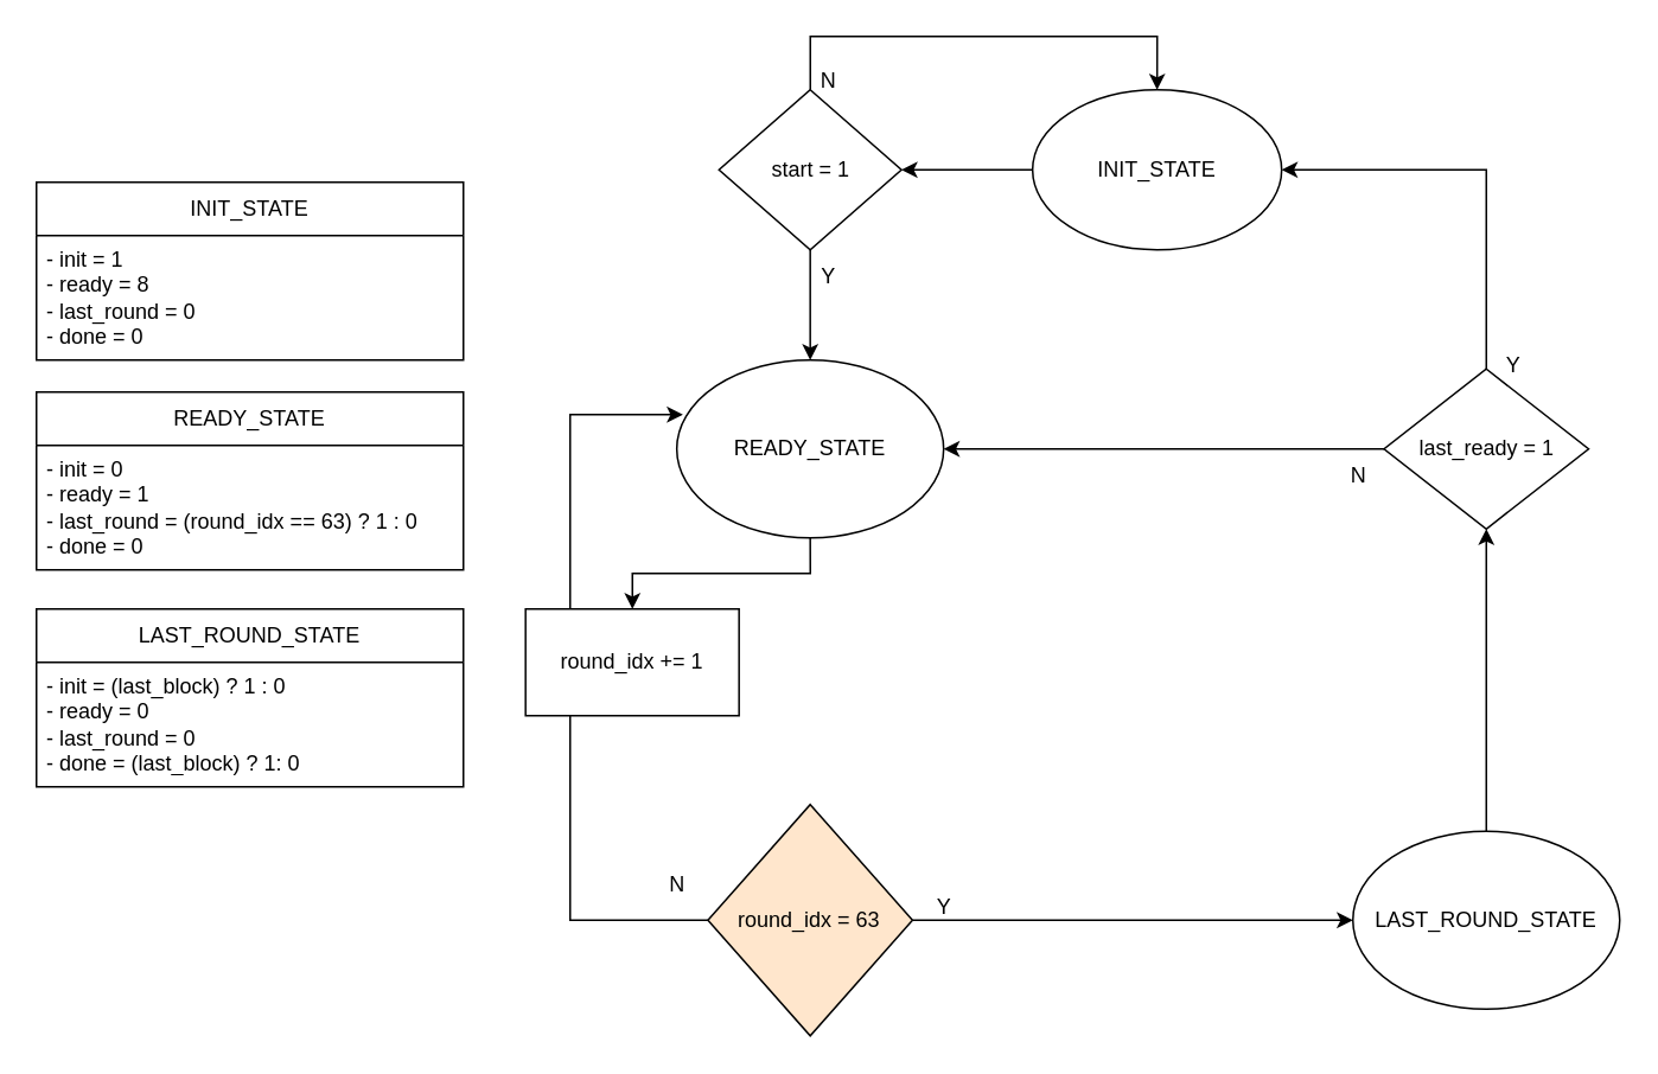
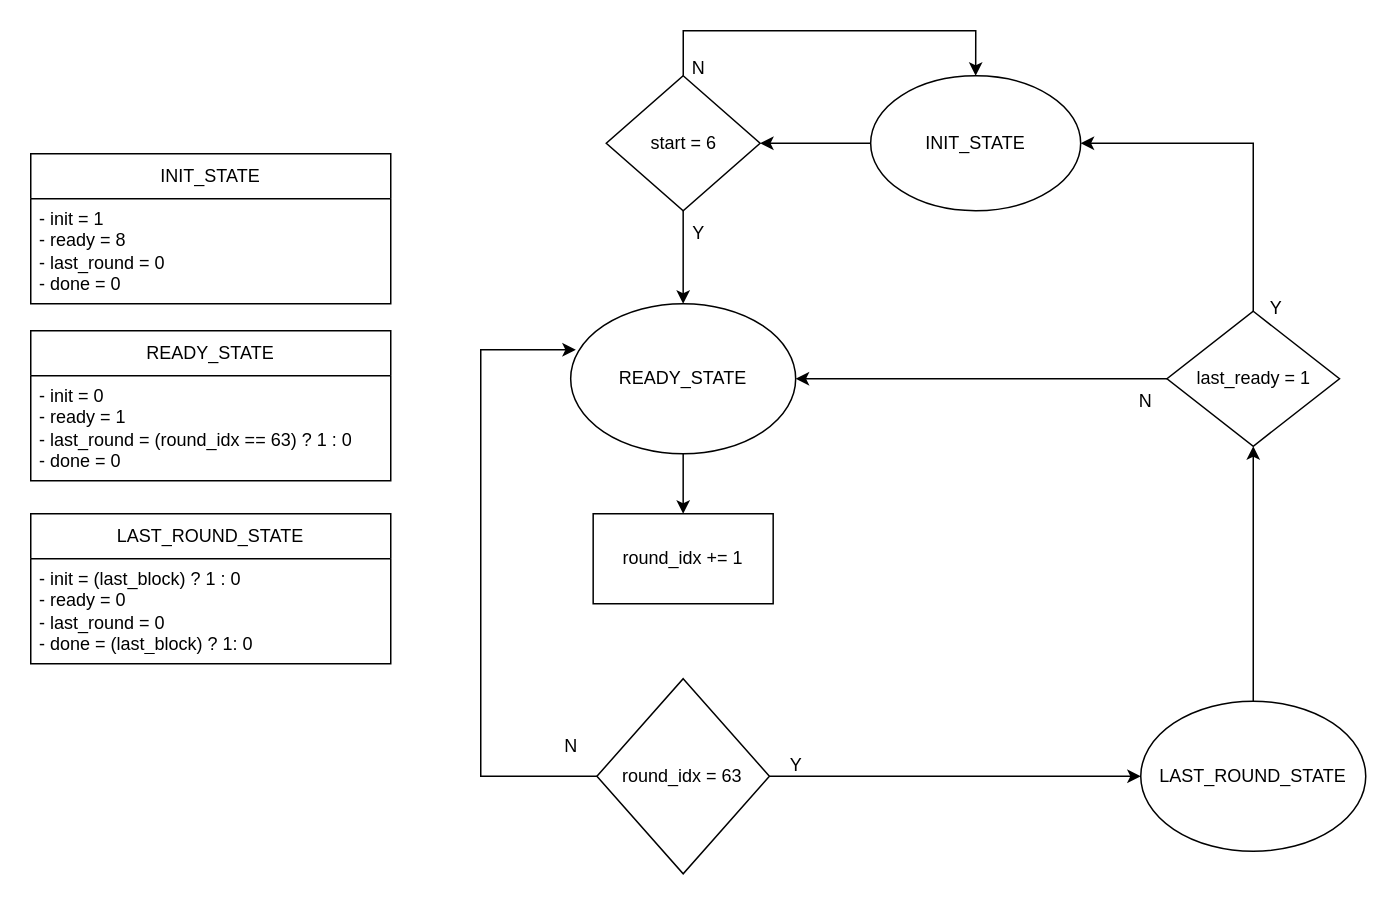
  <mxCell id="0" />
  <mxCell id="1" parent="0" />
  <mxCell id="2" value="" style="edgeStyle=orthogonalEdgeStyle;rounded=0;orthogonalLoop=1;jettySize=auto;html=1;" parent="1" source="3" target="14" edge="1"><mxGeometry relative="1" as="geometry" /></mxCell>
  <mxCell id="3" value="INIT_STATE" style="ellipse;whiteSpace=wrap;html=1;" parent="1" vertex="1"><mxGeometry x="579.95" y="50" width="140" height="90" as="geometry" /></mxCell>
  <mxCell id="4" value="" style="edgeStyle=orthogonalEdgeStyle;rounded=0;orthogonalLoop=1;jettySize=auto;html=1;" parent="1" source="5" target="21" edge="1"><mxGeometry relative="1" as="geometry" /></mxCell>
  <mxCell id="5" value="READY_STATE" style="ellipse;whiteSpace=wrap;html=1;" parent="1" vertex="1"><mxGeometry x="379.95" y="202" width="150" height="100" as="geometry" /></mxCell>
  <mxCell id="6" style="edgeStyle=orthogonalEdgeStyle;rounded=0;orthogonalLoop=1;jettySize=auto;html=1;" parent="1" source="7" target="9" edge="1"><mxGeometry relative="1" as="geometry" /></mxCell>
- <mxCell id="7" value="round_idx = 63" style="rhombus;whiteSpace=wrap;html=1;fillColor=#ffe6cc;" parent="1" vertex="1"><mxGeometry x="397.45" y="452" width="115" height="130" as="geometry" /></mxCell>
+ <mxCell id="7" value="round_idx = 63" style="rhombus;whiteSpace=wrap;html=1;" parent="1" vertex="1"><mxGeometry x="397.45" y="452" width="115" height="130" as="geometry" /></mxCell>
  <mxCell id="8" value="" style="edgeStyle=orthogonalEdgeStyle;rounded=0;orthogonalLoop=1;jettySize=auto;html=1;" parent="1" source="9" target="17" edge="1"><mxGeometry relative="1" as="geometry" /></mxCell>
  <mxCell id="9" value="LAST_ROUND_STATE" style="ellipse;whiteSpace=wrap;html=1;" parent="1" vertex="1"><mxGeometry x="760" y="467" width="150" height="100" as="geometry" /></mxCell>
  <mxCell id="10" value="Y" style="text;html=1;align=center;verticalAlign=middle;resizable=0;points=[];autosize=1;strokeColor=none;fillColor=none;" parent="1" vertex="1"><mxGeometry x="514.95" y="495" width="30" height="30" as="geometry" /></mxCell>
  <mxCell id="11" value="N" style="text;html=1;align=center;verticalAlign=middle;resizable=0;points=[];autosize=1;strokeColor=none;fillColor=none;" parent="1" vertex="1"><mxGeometry x="364.95" y="482" width="30" height="30" as="geometry" /></mxCell>
  <mxCell id="12" value="" style="edgeStyle=orthogonalEdgeStyle;rounded=0;orthogonalLoop=1;jettySize=auto;html=1;" parent="1" source="14" target="5" edge="1"><mxGeometry relative="1" as="geometry" /></mxCell>
  <mxCell id="13" style="edgeStyle=orthogonalEdgeStyle;rounded=0;orthogonalLoop=1;jettySize=auto;html=1;entryX=0.5;entryY=0;entryDx=0;entryDy=0;" parent="1" source="14" target="3" edge="1"><mxGeometry relative="1" as="geometry"><mxPoint x="469.95" y="-20" as="targetPoint" /><Array as="points"><mxPoint x="455" y="20" /><mxPoint x="650" y="20" /></Array></mxGeometry></mxCell>
- <mxCell id="14" value="start = 1" style="rhombus;whiteSpace=wrap;html=1;" parent="1" vertex="1"><mxGeometry x="403.68" y="50" width="102.55" height="90" as="geometry" /></mxCell>
+ <mxCell id="14" value="start = 6" style="rhombus;whiteSpace=wrap;html=1;" parent="1" vertex="1"><mxGeometry x="403.68" y="50" width="102.55" height="90" as="geometry" /></mxCell>
  <mxCell id="15" style="edgeStyle=orthogonalEdgeStyle;rounded=0;orthogonalLoop=1;jettySize=auto;html=1;entryX=1;entryY=0.5;entryDx=0;entryDy=0;" parent="1" source="17" target="5" edge="1"><mxGeometry relative="1" as="geometry" /></mxCell>
  <mxCell id="16" style="edgeStyle=orthogonalEdgeStyle;rounded=0;orthogonalLoop=1;jettySize=auto;html=1;entryX=1;entryY=0.5;entryDx=0;entryDy=0;" parent="1" source="17" target="3" edge="1"><mxGeometry relative="1" as="geometry"><mxPoint x="835" y="70" as="targetPoint" /><Array as="points"><mxPoint x="835" y="95" /></Array></mxGeometry></mxCell>
  <mxCell id="17" value="last_ready = 1" style="rhombus;whiteSpace=wrap;html=1;" parent="1" vertex="1"><mxGeometry x="777.5" y="207" width="115" height="90" as="geometry" /></mxCell>
  <mxCell id="18" value="N" style="text;html=1;align=center;verticalAlign=middle;resizable=0;points=[];autosize=1;strokeColor=none;fillColor=none;" parent="1" vertex="1"><mxGeometry x="747.5" y="252" width="30" height="30" as="geometry" /></mxCell>
  <mxCell id="19" value="Y" style="text;html=1;align=center;verticalAlign=middle;resizable=0;points=[];autosize=1;strokeColor=none;fillColor=none;" parent="1" vertex="1"><mxGeometry x="835" y="190" width="30" height="30" as="geometry" /></mxCell>
  <mxCell id="20" style="edgeStyle=orthogonalEdgeStyle;rounded=0;orthogonalLoop=1;jettySize=auto;html=1;entryX=0.023;entryY=0.307;entryDx=0;entryDy=0;entryPerimeter=0;exitX=0;exitY=0.5;exitDx=0;exitDy=0;" parent="1" source="7" target="5" edge="1"><mxGeometry relative="1" as="geometry"><mxPoint x="279.95" y="232" as="targetPoint" /><mxPoint x="394.95" y="572" as="sourcePoint" /><Array as="points"><mxPoint x="319.95" y="517" /><mxPoint x="319.95" y="233" /></Array></mxGeometry></mxCell>
- <mxCell id="21" value="round_idx += 1" style="rounded=0;whiteSpace=wrap;html=1;" parent="1" vertex="1"><mxGeometry x="294.95" y="342" width="120" height="60" as="geometry" /></mxCell>
+ <mxCell id="21" value="round_idx += 1" style="rounded=0;whiteSpace=wrap;html=1;" parent="1" vertex="1"><mxGeometry x="394.95" y="342" width="120" height="60" as="geometry" /></mxCell>
  <mxCell id="22" value="Y" style="text;html=1;align=center;verticalAlign=middle;resizable=0;points=[];autosize=1;strokeColor=none;fillColor=none;" parent="1" vertex="1"><mxGeometry x="450" y="140" width="30" height="30" as="geometry" /></mxCell>
  <mxCell id="23" value="N" style="text;html=1;align=center;verticalAlign=middle;resizable=0;points=[];autosize=1;strokeColor=none;fillColor=none;" parent="1" vertex="1"><mxGeometry x="450" y="30" width="30" height="30" as="geometry" /></mxCell>
  <mxCell id="24" value="INIT_STATE" style="swimlane;fontStyle=0;childLayout=stackLayout;horizontal=1;startSize=30;horizontalStack=0;resizeParent=1;resizeParentMax=0;resizeLast=0;collapsible=1;marginBottom=0;whiteSpace=wrap;html=1;" parent="1" vertex="1"><mxGeometry x="20" y="102" width="240" height="100" as="geometry" /></mxCell>
  <mxCell id="25" value="&lt;div&gt;- init = 1&lt;/div&gt;&lt;div&gt;- ready = 8&lt;/div&gt;&lt;div&gt;- last_round = 0&lt;/div&gt;&lt;div&gt;- done = 0&lt;/div&gt;" style="text;strokeColor=none;fillColor=none;align=left;verticalAlign=middle;spacingLeft=4;spacingRight=4;overflow=hidden;points=[[0,0.5],[1,0.5]];portConstraint=eastwest;rotatable=0;whiteSpace=wrap;html=1;" parent="24" vertex="1"><mxGeometry y="30" width="240" height="70" as="geometry" /></mxCell>
  <mxCell id="26" value="READY_STATE" style="swimlane;fontStyle=0;childLayout=stackLayout;horizontal=1;startSize=30;horizontalStack=0;resizeParent=1;resizeParentMax=0;resizeLast=0;collapsible=1;marginBottom=0;whiteSpace=wrap;html=1;" parent="1" vertex="1"><mxGeometry x="20" y="220" width="240" height="100" as="geometry" /></mxCell>
  <mxCell id="27" value="&lt;div&gt;- init = 0&lt;/div&gt;&lt;div&gt;- ready = 1&lt;/div&gt;&lt;div&gt;- last_round = (round_idx == 63) ? 1 : 0&lt;/div&gt;&lt;div&gt;- done = 0&lt;/div&gt;" style="text;strokeColor=none;fillColor=none;align=left;verticalAlign=middle;spacingLeft=4;spacingRight=4;overflow=hidden;points=[[0,0.5],[1,0.5]];portConstraint=eastwest;rotatable=0;whiteSpace=wrap;html=1;" parent="26" vertex="1"><mxGeometry y="30" width="240" height="70" as="geometry" /></mxCell>
  <mxCell id="28" value="LAST_ROUND_STATE" style="swimlane;fontStyle=0;childLayout=stackLayout;horizontal=1;startSize=30;horizontalStack=0;resizeParent=1;resizeParentMax=0;resizeLast=0;collapsible=1;marginBottom=0;whiteSpace=wrap;html=1;" parent="1" vertex="1"><mxGeometry x="20" y="342" width="240" height="100" as="geometry" /></mxCell>
  <mxCell id="29" value="&lt;div&gt;- init = (last_block) ? 1 : 0&lt;/div&gt;&lt;div&gt;&lt;span style=&quot;background-color: transparent; color: light-dark(rgb(0, 0, 0), rgb(255, 255, 255));&quot;&gt;- ready = 0&lt;/span&gt;&lt;/div&gt;&lt;div&gt;- last_round = 0&lt;/div&gt;&lt;div&gt;- done = (last_block) ? 1: 0&lt;/div&gt;" style="text;strokeColor=none;fillColor=none;align=left;verticalAlign=middle;spacingLeft=4;spacingRight=4;overflow=hidden;points=[[0,0.5],[1,0.5]];portConstraint=eastwest;rotatable=0;whiteSpace=wrap;html=1;" parent="28" vertex="1"><mxGeometry y="30" width="240" height="70" as="geometry" /></mxCell>
